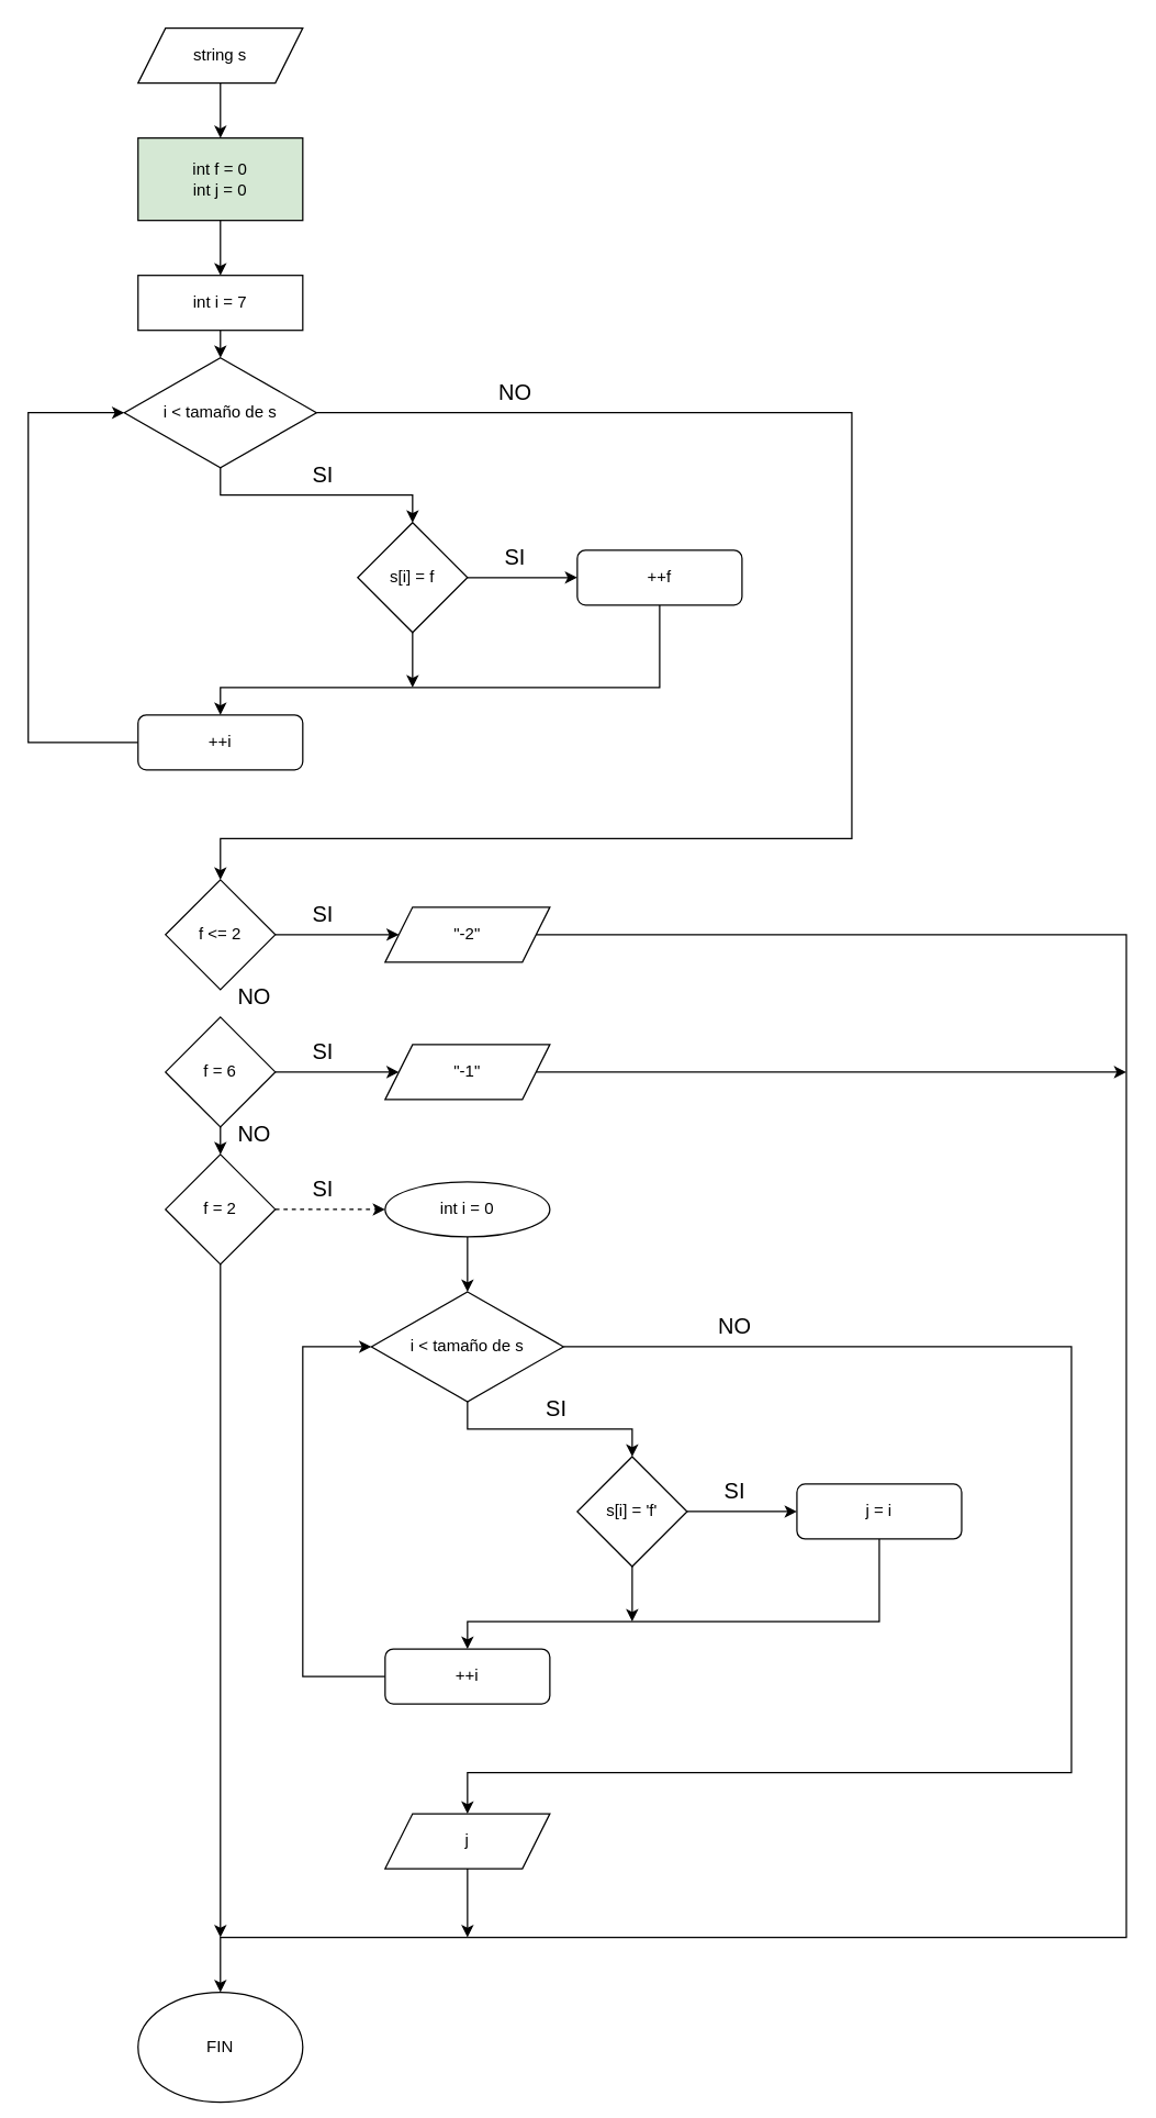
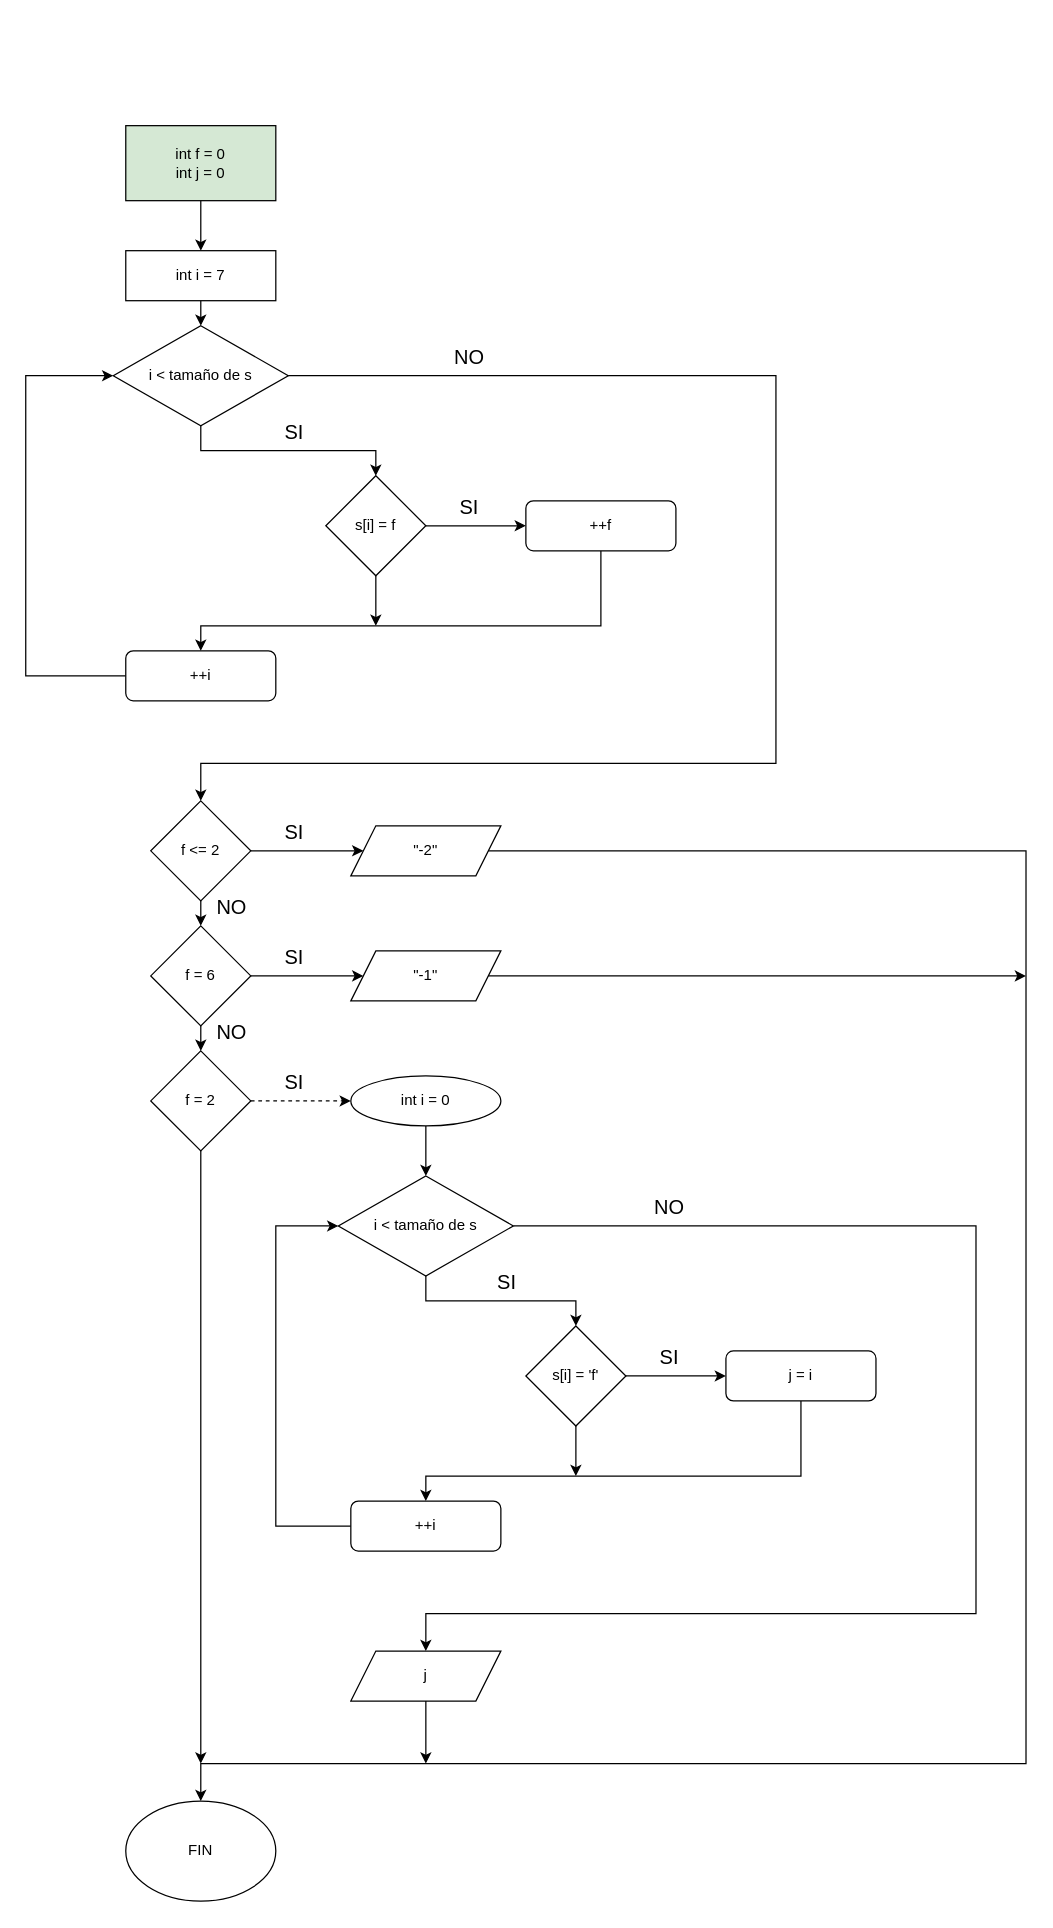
  <mxCell id="0" />
  <mxCell id="1" parent="0" />
- <mxCell id="2" value="" style="edgeStyle=orthogonalEdgeStyle;rounded=0;orthogonalLoop=1;jettySize=auto;html=1;" edge="1" parent="1" source="3" target="5"><mxGeometry relative="1" as="geometry" /></mxCell>
- <mxCell id="3" value="string s" style="shape=parallelogram;perimeter=parallelogramPerimeter;whiteSpace=wrap;html=1;fixedSize=1;" vertex="1" parent="1"><mxGeometry x="100" y="20" width="120" height="40" as="geometry" /></mxCell>
  <mxCell id="4" style="edgeStyle=orthogonalEdgeStyle;rounded=0;orthogonalLoop=1;jettySize=auto;html=1;exitX=0.5;exitY=1;exitDx=0;exitDy=0;entryX=0.5;entryY=0;entryDx=0;entryDy=0;" edge="1" parent="1" source="5" target="7"><mxGeometry relative="1" as="geometry" /></mxCell>
  <mxCell id="5" value="int f = 0&lt;div&gt;int j = 0&lt;/div&gt;" style="rounded=0;whiteSpace=wrap;html=1;fillColor=#d5e8d4;" vertex="1" parent="1"><mxGeometry x="100" y="100" width="120" height="60" as="geometry" /></mxCell>
  <mxCell id="6" style="edgeStyle=orthogonalEdgeStyle;rounded=0;orthogonalLoop=1;jettySize=auto;html=1;exitX=0.5;exitY=1;exitDx=0;exitDy=0;entryX=0.5;entryY=0;entryDx=0;entryDy=0;" edge="1" parent="1" source="7" target="10"><mxGeometry relative="1" as="geometry" /></mxCell>
  <mxCell id="7" value="int i = 7" style="rounded=0;whiteSpace=wrap;html=1;" vertex="1" parent="1"><mxGeometry x="100" y="200" width="120" height="40" as="geometry" /></mxCell>
  <mxCell id="8" style="edgeStyle=orthogonalEdgeStyle;rounded=0;orthogonalLoop=1;jettySize=auto;html=1;exitX=0.5;exitY=1;exitDx=0;exitDy=0;entryX=0.5;entryY=0;entryDx=0;entryDy=0;" edge="1" parent="1" source="10" target="15"><mxGeometry relative="1" as="geometry" /></mxCell>
  <mxCell id="9" style="edgeStyle=orthogonalEdgeStyle;rounded=0;orthogonalLoop=1;jettySize=auto;html=1;exitX=1;exitY=0.5;exitDx=0;exitDy=0;entryX=0.5;entryY=0;entryDx=0;entryDy=0;" edge="1" parent="1" source="10" target="20"><mxGeometry relative="1" as="geometry"><Array as="points"><mxPoint x="620" y="300" /><mxPoint x="620" y="610" /><mxPoint x="160" y="610" /></Array></mxGeometry></mxCell>
  <mxCell id="10" value="i &amp;lt; tamaño de s" style="rhombus;whiteSpace=wrap;html=1;" vertex="1" parent="1"><mxGeometry x="90" y="260" width="140" height="80" as="geometry" /></mxCell>
  <mxCell id="11" style="edgeStyle=orthogonalEdgeStyle;rounded=0;orthogonalLoop=1;jettySize=auto;html=1;exitX=0;exitY=0.5;exitDx=0;exitDy=0;entryX=0;entryY=0.5;entryDx=0;entryDy=0;" edge="1" parent="1" source="12" target="10"><mxGeometry relative="1" as="geometry"><Array as="points"><mxPoint x="20" y="540" /><mxPoint x="20" y="300" /></Array></mxGeometry></mxCell>
  <mxCell id="12" value="++i" style="rounded=1;whiteSpace=wrap;html=1;" vertex="1" parent="1"><mxGeometry x="100" y="520" width="120" height="40" as="geometry" /></mxCell>
  <mxCell id="13" value="" style="edgeStyle=orthogonalEdgeStyle;rounded=0;orthogonalLoop=1;jettySize=auto;html=1;" edge="1" parent="1" source="15" target="17"><mxGeometry relative="1" as="geometry" /></mxCell>
  <mxCell id="14" style="edgeStyle=orthogonalEdgeStyle;rounded=0;orthogonalLoop=1;jettySize=auto;html=1;exitX=0.5;exitY=1;exitDx=0;exitDy=0;" edge="1" parent="1" source="15"><mxGeometry relative="1" as="geometry"><mxPoint x="300" y="500" as="targetPoint" /></mxGeometry></mxCell>
  <mxCell id="15" value="s[i] = f" style="rhombus;whiteSpace=wrap;html=1;" vertex="1" parent="1"><mxGeometry x="260" y="380" width="80" height="80" as="geometry" /></mxCell>
  <mxCell id="16" style="edgeStyle=orthogonalEdgeStyle;rounded=0;orthogonalLoop=1;jettySize=auto;html=1;exitX=0.5;exitY=1;exitDx=0;exitDy=0;entryX=0.5;entryY=0;entryDx=0;entryDy=0;" edge="1" parent="1" source="17" target="12"><mxGeometry relative="1" as="geometry"><Array as="points"><mxPoint x="480" y="500" /><mxPoint x="160" y="500" /></Array></mxGeometry></mxCell>
  <mxCell id="17" value="++f" style="rounded=1;whiteSpace=wrap;html=1;" vertex="1" parent="1"><mxGeometry x="420" y="400" width="120" height="40" as="geometry" /></mxCell>
  <mxCell id="18" value="" style="edgeStyle=orthogonalEdgeStyle;rounded=0;orthogonalLoop=1;jettySize=auto;html=1;" edge="1" parent="1" source="20" target="22"><mxGeometry relative="1" as="geometry" /></mxCell>
+ <mxCell id="19" style="edgeStyle=orthogonalEdgeStyle;rounded=0;orthogonalLoop=1;jettySize=auto;html=1;exitX=0.5;exitY=1;exitDx=0;exitDy=0;entryX=0.5;entryY=0;entryDx=0;entryDy=0;" edge="1" parent="1" source="20" target="25"><mxGeometry relative="1" as="geometry" /></mxCell>
  <mxCell id="20" value="f &amp;lt;= 2" style="rhombus;whiteSpace=wrap;html=1;" vertex="1" parent="1"><mxGeometry x="120" y="640" width="80" height="80" as="geometry" /></mxCell>
  <mxCell id="21" style="edgeStyle=orthogonalEdgeStyle;rounded=0;orthogonalLoop=1;jettySize=auto;html=1;exitX=1;exitY=0.5;exitDx=0;exitDy=0;entryX=0.5;entryY=0;entryDx=0;entryDy=0;" edge="1" parent="1" source="22" target="54"><mxGeometry relative="1" as="geometry"><Array as="points"><mxPoint x="820" y="680" /><mxPoint x="820" y="1410" /><mxPoint x="160" y="1410" /></Array></mxGeometry></mxCell>
  <mxCell id="22" value="&quot;-2&quot;" style="shape=parallelogram;perimeter=parallelogramPerimeter;whiteSpace=wrap;html=1;fixedSize=1;" vertex="1" parent="1"><mxGeometry x="280" y="660" width="120" height="40" as="geometry" /></mxCell>
  <mxCell id="23" value="" style="edgeStyle=orthogonalEdgeStyle;rounded=0;orthogonalLoop=1;jettySize=auto;html=1;" edge="1" parent="1" source="25" target="30"><mxGeometry relative="1" as="geometry" /></mxCell>
  <mxCell id="24" style="edgeStyle=orthogonalEdgeStyle;rounded=0;orthogonalLoop=1;jettySize=auto;html=1;exitX=0.5;exitY=1;exitDx=0;exitDy=0;entryX=0.5;entryY=0;entryDx=0;entryDy=0;" edge="1" parent="1" source="25" target="28"><mxGeometry relative="1" as="geometry" /></mxCell>
  <mxCell id="25" value="f = 6" style="rhombus;whiteSpace=wrap;html=1;" vertex="1" parent="1"><mxGeometry x="120" y="740" width="80" height="80" as="geometry" /></mxCell>
  <mxCell id="26" value="" style="edgeStyle=orthogonalEdgeStyle;rounded=0;orthogonalLoop=1;jettySize=auto;html=1;dashed=1;" edge="1" parent="1" source="28" target="35"><mxGeometry relative="1" as="geometry" /></mxCell>
  <mxCell id="27" style="edgeStyle=orthogonalEdgeStyle;rounded=0;orthogonalLoop=1;jettySize=auto;html=1;exitX=0.5;exitY=1;exitDx=0;exitDy=0;" edge="1" parent="1" source="28"><mxGeometry relative="1" as="geometry"><mxPoint x="160" y="1410" as="targetPoint" /></mxGeometry></mxCell>
  <mxCell id="28" value="f = 2" style="rhombus;whiteSpace=wrap;html=1;" vertex="1" parent="1"><mxGeometry x="120" y="840" width="80" height="80" as="geometry" /></mxCell>
  <mxCell id="29" style="edgeStyle=orthogonalEdgeStyle;rounded=0;orthogonalLoop=1;jettySize=auto;html=1;exitX=1;exitY=0.5;exitDx=0;exitDy=0;" edge="1" parent="1" source="30"><mxGeometry relative="1" as="geometry"><mxPoint x="820" y="780" as="targetPoint" /></mxGeometry></mxCell>
  <mxCell id="30" value="&quot;-1&quot;" style="shape=parallelogram;perimeter=parallelogramPerimeter;whiteSpace=wrap;html=1;fixedSize=1;" vertex="1" parent="1"><mxGeometry x="280" y="760" width="120" height="40" as="geometry" /></mxCell>
  <mxCell id="31" style="edgeStyle=orthogonalEdgeStyle;rounded=0;orthogonalLoop=1;jettySize=auto;html=1;exitX=0.5;exitY=1;exitDx=0;exitDy=0;entryX=0.5;entryY=0;entryDx=0;entryDy=0;" edge="1" parent="1" source="33" target="38"><mxGeometry relative="1" as="geometry" /></mxCell>
  <mxCell id="32" style="edgeStyle=orthogonalEdgeStyle;rounded=0;orthogonalLoop=1;jettySize=auto;html=1;exitX=1;exitY=0.5;exitDx=0;exitDy=0;entryX=0.5;entryY=0;entryDx=0;entryDy=0;" edge="1" parent="1" source="33" target="40"><mxGeometry relative="1" as="geometry"><Array as="points"><mxPoint x="780" y="980" /><mxPoint x="780" y="1290" /><mxPoint x="340" y="1290" /></Array></mxGeometry></mxCell>
  <mxCell id="33" value="i &amp;lt; tamaño de s" style="rhombus;whiteSpace=wrap;html=1;" vertex="1" parent="1"><mxGeometry x="270" y="940" width="140" height="80" as="geometry" /></mxCell>
  <mxCell id="34" value="" style="edgeStyle=orthogonalEdgeStyle;rounded=0;orthogonalLoop=1;jettySize=auto;html=1;" edge="1" parent="1" source="35" target="33"><mxGeometry relative="1" as="geometry" /></mxCell>
  <mxCell id="35" value="int i = 0" style="ellipse;whiteSpace=wrap;html=1;" vertex="1" parent="1"><mxGeometry x="280" y="860" width="120" height="40" as="geometry" /></mxCell>
  <mxCell id="36" value="" style="edgeStyle=orthogonalEdgeStyle;rounded=0;orthogonalLoop=1;jettySize=auto;html=1;" edge="1" parent="1" source="38" target="42"><mxGeometry relative="1" as="geometry" /></mxCell>
  <mxCell id="37" style="edgeStyle=orthogonalEdgeStyle;rounded=0;orthogonalLoop=1;jettySize=auto;html=1;exitX=0.5;exitY=1;exitDx=0;exitDy=0;" edge="1" parent="1" source="38"><mxGeometry relative="1" as="geometry"><mxPoint x="460" y="1180" as="targetPoint" /></mxGeometry></mxCell>
  <mxCell id="38" value="s[i] = 'f'" style="rhombus;whiteSpace=wrap;html=1;" vertex="1" parent="1"><mxGeometry x="420" y="1060" width="80" height="80" as="geometry" /></mxCell>
  <mxCell id="39" style="edgeStyle=orthogonalEdgeStyle;rounded=0;orthogonalLoop=1;jettySize=auto;html=1;exitX=0.5;exitY=1;exitDx=0;exitDy=0;" edge="1" parent="1" source="40"><mxGeometry relative="1" as="geometry"><mxPoint x="340" y="1410" as="targetPoint" /></mxGeometry></mxCell>
  <mxCell id="40" value="j" style="shape=parallelogram;perimeter=parallelogramPerimeter;whiteSpace=wrap;html=1;fixedSize=1;" vertex="1" parent="1"><mxGeometry x="280" y="1320" width="120" height="40" as="geometry" /></mxCell>
  <mxCell id="41" style="edgeStyle=orthogonalEdgeStyle;rounded=0;orthogonalLoop=1;jettySize=auto;html=1;exitX=0.5;exitY=1;exitDx=0;exitDy=0;entryX=0.5;entryY=0;entryDx=0;entryDy=0;" edge="1" parent="1" source="42" target="44"><mxGeometry relative="1" as="geometry"><Array as="points"><mxPoint x="640" y="1180" /><mxPoint x="340" y="1180" /></Array></mxGeometry></mxCell>
  <mxCell id="42" value="j = i" style="rounded=1;whiteSpace=wrap;html=1;" vertex="1" parent="1"><mxGeometry x="580" y="1080" width="120" height="40" as="geometry" /></mxCell>
  <mxCell id="43" style="edgeStyle=orthogonalEdgeStyle;rounded=0;orthogonalLoop=1;jettySize=auto;html=1;exitX=0;exitY=0.5;exitDx=0;exitDy=0;entryX=0;entryY=0.5;entryDx=0;entryDy=0;" edge="1" parent="1" source="44" target="33"><mxGeometry relative="1" as="geometry"><Array as="points"><mxPoint x="220" y="1220" /><mxPoint x="220" y="980" /></Array></mxGeometry></mxCell>
  <mxCell id="44" value="++i" style="rounded=1;whiteSpace=wrap;html=1;" vertex="1" parent="1"><mxGeometry x="280" y="1200" width="120" height="40" as="geometry" /></mxCell>
  <mxCell id="45" value="SI" style="text;html=1;align=center;verticalAlign=middle;whiteSpace=wrap;rounded=0;fontSize=16;" vertex="1" parent="1"><mxGeometry x="220" y="330" width="30" height="30" as="geometry" /></mxCell>
  <mxCell id="46" value="SI" style="text;html=1;align=center;verticalAlign=middle;whiteSpace=wrap;rounded=0;fontSize=16;" vertex="1" parent="1"><mxGeometry x="360" y="390" width="30" height="30" as="geometry" /></mxCell>
  <mxCell id="47" value="NO" style="text;html=1;align=center;verticalAlign=middle;whiteSpace=wrap;rounded=0;fontSize=16;" vertex="1" parent="1"><mxGeometry x="360" y="270" width="30" height="30" as="geometry" /></mxCell>
  <mxCell id="48" value="SI" style="text;html=1;align=center;verticalAlign=middle;whiteSpace=wrap;rounded=0;fontSize=16;" vertex="1" parent="1"><mxGeometry x="220" y="650" width="30" height="30" as="geometry" /></mxCell>
  <mxCell id="49" value="SI" style="text;html=1;align=center;verticalAlign=middle;whiteSpace=wrap;rounded=0;fontSize=16;" vertex="1" parent="1"><mxGeometry x="220" y="750" width="30" height="30" as="geometry" /></mxCell>
  <mxCell id="50" value="SI" style="text;html=1;align=center;verticalAlign=middle;whiteSpace=wrap;rounded=0;fontSize=16;" vertex="1" parent="1"><mxGeometry x="220" y="850" width="30" height="30" as="geometry" /></mxCell>
  <mxCell id="51" value="SI" style="text;html=1;align=center;verticalAlign=middle;whiteSpace=wrap;rounded=0;fontSize=16;" vertex="1" parent="1"><mxGeometry x="390" y="1010" width="30" height="30" as="geometry" /></mxCell>
  <mxCell id="52" value="NO" style="text;html=1;align=center;verticalAlign=middle;whiteSpace=wrap;rounded=0;fontSize=16;" vertex="1" parent="1"><mxGeometry x="170" y="710" width="30" height="30" as="geometry" /></mxCell>
  <mxCell id="53" value="NO" style="text;html=1;align=center;verticalAlign=middle;whiteSpace=wrap;rounded=0;fontSize=16;" vertex="1" parent="1"><mxGeometry x="170" y="810" width="30" height="30" as="geometry" /></mxCell>
- <mxCell id="54" value="FIN" style="ellipse;whiteSpace=wrap;html=1;" vertex="1" parent="1"><mxGeometry x="100" y="1450" width="120" height="80" as="geometry" /></mxCell>
+ <mxCell id="54" value="FIN" style="ellipse;whiteSpace=wrap;html=1;" vertex="1" parent="1"><mxGeometry x="100" y="1440" width="120" height="80" as="geometry" /></mxCell>
  <mxCell id="55" value="SI" style="text;html=1;align=center;verticalAlign=middle;whiteSpace=wrap;rounded=0;fontSize=16;" vertex="1" parent="1"><mxGeometry x="520" y="1070" width="30" height="30" as="geometry" /></mxCell>
  <mxCell id="56" value="NO" style="text;html=1;align=center;verticalAlign=middle;whiteSpace=wrap;rounded=0;fontSize=16;" vertex="1" parent="1"><mxGeometry x="520" y="950" width="30" height="30" as="geometry" /></mxCell>
